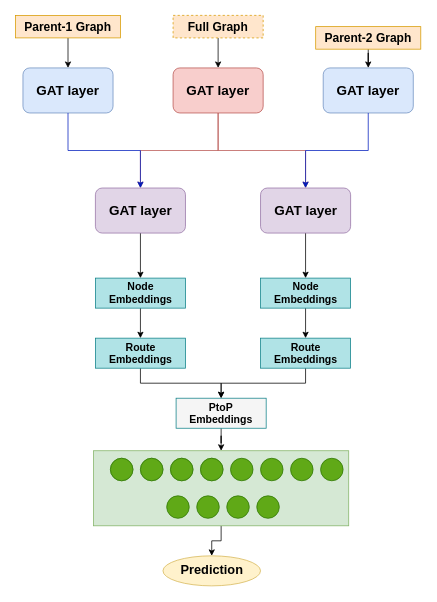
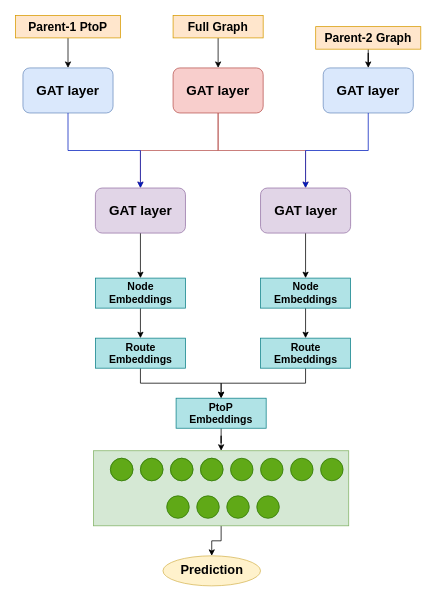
  <mxCell id="0" />
  <mxCell id="1" parent="0" />
  <mxCell id="2" value="&lt;b&gt;&lt;font style=&quot;font-size: 18px;&quot;&gt;GAT layer&lt;/font&gt;&lt;/b&gt;" style="rounded=1;whiteSpace=wrap;html=1;fillColor=#dae8fc;strokeColor=#6c8ebf;" parent="1" vertex="1"><mxGeometry x="30" y="90" width="120" height="60" as="geometry" /></mxCell>
  <mxCell id="3" value="&lt;b&gt;&lt;font style=&quot;font-size: 18px;&quot;&gt;GAT layer&lt;/font&gt;&lt;/b&gt;" style="rounded=1;whiteSpace=wrap;html=1;fillColor=#dae8fc;strokeColor=#6c8ebf;" parent="1" vertex="1"><mxGeometry x="430" y="90" width="120" height="60" as="geometry" /></mxCell>
  <mxCell id="4" style="edgeStyle=orthogonalEdgeStyle;rounded=0;orthogonalLoop=1;jettySize=auto;html=1;" parent="1" source="5" target="2" edge="1"><mxGeometry relative="1" as="geometry" /></mxCell>
- <mxCell id="5" value="&lt;b&gt;&lt;font style=&quot;font-size: 16px;&quot;&gt;Parent-1 Graph&lt;/font&gt;&lt;/b&gt;" style="rounded=0;whiteSpace=wrap;html=1;fillColor=#ffe6cc;strokeColor=#d79b00;" parent="1" vertex="1"><mxGeometry x="20" y="20" width="140" height="30" as="geometry" /></mxCell>
+ <mxCell id="5" value="&lt;b&gt;&lt;font style=&quot;font-size: 16px;&quot;&gt;Parent-1 PtoP&lt;/font&gt;&lt;/b&gt;" style="rounded=0;whiteSpace=wrap;html=1;fillColor=#ffe6cc;strokeColor=#d79b00;" parent="1" vertex="1"><mxGeometry x="20" y="20" width="140" height="30" as="geometry" /></mxCell>
  <mxCell id="6" style="edgeStyle=orthogonalEdgeStyle;rounded=0;orthogonalLoop=1;jettySize=auto;html=1;entryX=0.5;entryY=0;entryDx=0;entryDy=0;" parent="1" source="8" target="10" edge="1"><mxGeometry relative="1" as="geometry" /></mxCell>
  <mxCell id="7" style="edgeStyle=orthogonalEdgeStyle;rounded=0;orthogonalLoop=1;jettySize=auto;html=1;fillColor=#f8cecc;strokeColor=#b85450;entryX=0.5;entryY=0;entryDx=0;entryDy=0;" parent="1" source="10" target="49" edge="1"><mxGeometry relative="1" as="geometry" /></mxCell>
- <mxCell id="8" value="&lt;span style=&quot;font-size: 16px;&quot;&gt;&lt;b&gt;Full Graph&lt;/b&gt;&lt;/span&gt;" style="rounded=0;whiteSpace=wrap;html=1;fillColor=#ffe6cc;strokeColor=#d79b00;dashed=1;" parent="1" vertex="1"><mxGeometry x="230" y="20" width="120" height="30" as="geometry" /></mxCell>
+ <mxCell id="8" value="&lt;span style=&quot;font-size: 16px;&quot;&gt;&lt;b&gt;Full Graph&lt;/b&gt;&lt;/span&gt;" style="rounded=0;whiteSpace=wrap;html=1;fillColor=#ffe6cc;strokeColor=#d79b00;" parent="1" vertex="1"><mxGeometry x="230" y="20" width="120" height="30" as="geometry" /></mxCell>
  <mxCell id="9" style="edgeStyle=orthogonalEdgeStyle;rounded=0;orthogonalLoop=1;jettySize=auto;html=1;fillColor=#f8cecc;strokeColor=#b85450;entryX=0.5;entryY=0;entryDx=0;entryDy=0;" parent="1" source="10" target="51" edge="1"><mxGeometry relative="1" as="geometry" /></mxCell>
  <mxCell id="10" value="&lt;b&gt;&lt;font style=&quot;font-size: 18px;&quot;&gt;GAT layer&lt;/font&gt;&lt;/b&gt;" style="rounded=1;whiteSpace=wrap;html=1;fillColor=#f8cecc;strokeColor=#b85450;" parent="1" vertex="1"><mxGeometry x="230" y="90" width="120" height="60" as="geometry" /></mxCell>
  <mxCell id="11" style="edgeStyle=orthogonalEdgeStyle;rounded=0;orthogonalLoop=1;jettySize=auto;html=1;entryX=0.5;entryY=0;entryDx=0;entryDy=0;" parent="1" source="12" target="16" edge="1"><mxGeometry relative="1" as="geometry" /></mxCell>
  <mxCell id="12" value="&lt;b&gt;&lt;font style=&quot;font-size: 14px;&quot;&gt;Node Embeddings&lt;/font&gt;&lt;/b&gt;" style="rounded=0;whiteSpace=wrap;html=1;fillColor=#b0e3e6;strokeColor=#0e8088;" parent="1" vertex="1"><mxGeometry x="126.5" y="370" width="120" height="40" as="geometry" /></mxCell>
  <mxCell id="13" style="edgeStyle=orthogonalEdgeStyle;rounded=0;orthogonalLoop=1;jettySize=auto;html=1;entryX=0.5;entryY=0;entryDx=0;entryDy=0;" parent="1" source="14" target="18" edge="1"><mxGeometry relative="1" as="geometry" /></mxCell>
  <mxCell id="14" value="&lt;b&gt;&lt;font style=&quot;font-size: 14px;&quot;&gt;Node Embeddings&lt;/font&gt;&lt;/b&gt;" style="rounded=0;whiteSpace=wrap;html=1;fillColor=#b0e3e6;strokeColor=#0e8088;" parent="1" vertex="1"><mxGeometry x="346.5" y="370" width="120" height="40" as="geometry" /></mxCell>
  <mxCell id="15" style="edgeStyle=orthogonalEdgeStyle;rounded=0;orthogonalLoop=1;jettySize=auto;html=1;entryX=0.5;entryY=0;entryDx=0;entryDy=0;" parent="1" source="16" target="20" edge="1"><mxGeometry relative="1" as="geometry" /></mxCell>
  <mxCell id="16" value="&lt;b&gt;&lt;font style=&quot;font-size: 14px;&quot;&gt;Route Embeddings&lt;/font&gt;&lt;/b&gt;" style="rounded=0;whiteSpace=wrap;html=1;fillColor=#b0e3e6;strokeColor=#0e8088;" parent="1" vertex="1"><mxGeometry x="126.5" y="450" width="120" height="40" as="geometry" /></mxCell>
  <mxCell id="17" style="edgeStyle=orthogonalEdgeStyle;rounded=0;orthogonalLoop=1;jettySize=auto;html=1;entryX=0.5;entryY=0;entryDx=0;entryDy=0;" parent="1" source="18" target="20" edge="1"><mxGeometry relative="1" as="geometry" /></mxCell>
  <mxCell id="18" value="&lt;b&gt;&lt;font style=&quot;font-size: 14px;&quot;&gt;Route Embeddings&lt;/font&gt;&lt;/b&gt;" style="rounded=0;whiteSpace=wrap;html=1;fillColor=#b0e3e6;strokeColor=#0e8088;" parent="1" vertex="1"><mxGeometry x="346.5" y="450" width="120" height="40" as="geometry" /></mxCell>
  <mxCell id="19" style="edgeStyle=orthogonalEdgeStyle;rounded=0;orthogonalLoop=1;jettySize=auto;html=1;" parent="1" source="20" target="22" edge="1"><mxGeometry relative="1" as="geometry" /></mxCell>
- <mxCell id="20" value="&lt;b&gt;&lt;font style=&quot;font-size: 14px;&quot;&gt;PtoP Embeddings&lt;/font&gt;&lt;/b&gt;" style="rounded=0;whiteSpace=wrap;html=1;fillColor=#f5f5f5;strokeColor=#0e8088;" parent="1" vertex="1"><mxGeometry x="234" y="530" width="120" height="40" as="geometry" /></mxCell>
+ <mxCell id="20" value="&lt;b&gt;&lt;font style=&quot;font-size: 14px;&quot;&gt;PtoP Embeddings&lt;/font&gt;&lt;/b&gt;" style="rounded=0;whiteSpace=wrap;html=1;fillColor=#b0e3e6;strokeColor=#0e8088;" parent="1" vertex="1"><mxGeometry x="234" y="530" width="120" height="40" as="geometry" /></mxCell>
  <mxCell id="21" style="edgeStyle=orthogonalEdgeStyle;rounded=0;orthogonalLoop=1;jettySize=auto;html=1;entryX=0.5;entryY=0;entryDx=0;entryDy=0;" parent="1" source="22" target="43" edge="1"><mxGeometry relative="1" as="geometry" /></mxCell>
  <mxCell id="22" value="" style="rounded=0;whiteSpace=wrap;html=1;fillColor=#d5e8d4;strokeColor=#82b366;" parent="1" vertex="1"><mxGeometry x="124" y="600" width="340" height="100" as="geometry" /></mxCell>
  <mxCell id="23" value="" style="ellipse;whiteSpace=wrap;html=1;aspect=fixed;fillColor=#d5e8d4;strokeColor=#82b366;" parent="1" vertex="1"><mxGeometry x="146.5" y="610" width="30" height="30" as="geometry" /></mxCell>
  <mxCell id="24" value="" style="ellipse;whiteSpace=wrap;html=1;aspect=fixed;fillColor=#d5e8d4;strokeColor=#82b366;" parent="1" vertex="1"><mxGeometry x="186.5" y="610" width="30" height="30" as="geometry" /></mxCell>
  <mxCell id="25" value="" style="ellipse;whiteSpace=wrap;html=1;aspect=fixed;fillColor=#d5e8d4;strokeColor=#82b366;" parent="1" vertex="1"><mxGeometry x="226.5" y="610" width="30" height="30" as="geometry" /></mxCell>
  <mxCell id="26" value="" style="ellipse;whiteSpace=wrap;html=1;aspect=fixed;fillColor=#d5e8d4;strokeColor=#82b366;" parent="1" vertex="1"><mxGeometry x="266.5" y="610" width="30" height="30" as="geometry" /></mxCell>
  <mxCell id="27" value="" style="ellipse;whiteSpace=wrap;html=1;aspect=fixed;fillColor=#60a917;strokeColor=#2D7600;fontColor=#ffffff;" parent="1" vertex="1"><mxGeometry x="306.5" y="610" width="30" height="30" as="geometry" /></mxCell>
  <mxCell id="28" value="" style="ellipse;whiteSpace=wrap;html=1;aspect=fixed;fillColor=#60a917;strokeColor=#2D7600;fontColor=#ffffff;" parent="1" vertex="1"><mxGeometry x="346.5" y="610" width="30" height="30" as="geometry" /></mxCell>
  <mxCell id="29" value="" style="ellipse;whiteSpace=wrap;html=1;aspect=fixed;fillColor=#60a917;strokeColor=#2D7600;fontColor=#ffffff;" parent="1" vertex="1"><mxGeometry x="386.5" y="610" width="30" height="30" as="geometry" /></mxCell>
  <mxCell id="30" value="" style="ellipse;whiteSpace=wrap;html=1;aspect=fixed;fillColor=#60a917;strokeColor=#2D7600;fontColor=#ffffff;" parent="1" vertex="1"><mxGeometry x="426.5" y="610" width="30" height="30" as="geometry" /></mxCell>
  <mxCell id="31" value="" style="ellipse;whiteSpace=wrap;html=1;aspect=fixed;fillColor=#60a917;strokeColor=#2D7600;fontColor=#ffffff;" parent="1" vertex="1"><mxGeometry x="221.5" y="660" width="30" height="30" as="geometry" /></mxCell>
  <mxCell id="32" value="" style="ellipse;whiteSpace=wrap;html=1;aspect=fixed;fillColor=#60a917;strokeColor=#2D7600;fontColor=#ffffff;" parent="1" vertex="1"><mxGeometry x="261.5" y="660" width="30" height="30" as="geometry" /></mxCell>
  <mxCell id="33" value="" style="ellipse;whiteSpace=wrap;html=1;aspect=fixed;fillColor=#60a917;strokeColor=#2D7600;fontColor=#ffffff;" parent="1" vertex="1"><mxGeometry x="301.5" y="660" width="30" height="30" as="geometry" /></mxCell>
  <mxCell id="34" value="" style="ellipse;whiteSpace=wrap;html=1;aspect=fixed;fillColor=#60a917;strokeColor=#2D7600;fontColor=#ffffff;" parent="1" vertex="1"><mxGeometry x="341.5" y="660" width="30" height="30" as="geometry" /></mxCell>
  <mxCell id="35" value="" style="ellipse;whiteSpace=wrap;html=1;aspect=fixed;fillColor=#d5e8d4;strokeColor=#82b366;" parent="1" vertex="1"><mxGeometry x="146.5" y="610" width="30" height="30" as="geometry" /></mxCell>
  <mxCell id="36" value="" style="ellipse;whiteSpace=wrap;html=1;aspect=fixed;fillColor=#d5e8d4;strokeColor=#82b366;" parent="1" vertex="1"><mxGeometry x="186.5" y="610" width="30" height="30" as="geometry" /></mxCell>
  <mxCell id="37" value="" style="ellipse;whiteSpace=wrap;html=1;aspect=fixed;fillColor=#d5e8d4;strokeColor=#82b366;" parent="1" vertex="1"><mxGeometry x="226.5" y="610" width="30" height="30" as="geometry" /></mxCell>
  <mxCell id="38" value="" style="ellipse;whiteSpace=wrap;html=1;aspect=fixed;fillColor=#d5e8d4;strokeColor=#82b366;" parent="1" vertex="1"><mxGeometry x="266.5" y="610" width="30" height="30" as="geometry" /></mxCell>
  <mxCell id="39" value="" style="ellipse;whiteSpace=wrap;html=1;aspect=fixed;fillColor=#60a917;strokeColor=#2D7600;fontColor=#ffffff;" parent="1" vertex="1"><mxGeometry x="146.5" y="610" width="30" height="30" as="geometry" /></mxCell>
  <mxCell id="40" value="" style="ellipse;whiteSpace=wrap;html=1;aspect=fixed;fillColor=#60a917;strokeColor=#2D7600;fontColor=#ffffff;" parent="1" vertex="1"><mxGeometry x="186.5" y="610" width="30" height="30" as="geometry" /></mxCell>
  <mxCell id="41" value="" style="ellipse;whiteSpace=wrap;html=1;aspect=fixed;fillColor=#60a917;strokeColor=#2D7600;fontColor=#ffffff;" parent="1" vertex="1"><mxGeometry x="226.5" y="610" width="30" height="30" as="geometry" /></mxCell>
  <mxCell id="42" value="" style="ellipse;whiteSpace=wrap;html=1;aspect=fixed;fillColor=#60a917;strokeColor=#2D7600;fontColor=#ffffff;" parent="1" vertex="1"><mxGeometry x="266.5" y="610" width="30" height="30" as="geometry" /></mxCell>
  <mxCell id="43" value="&lt;b&gt;&lt;font style=&quot;font-size: 17px;&quot;&gt;Prediction&lt;/font&gt;&lt;/b&gt;" style="ellipse;whiteSpace=wrap;html=1;fillColor=#fff2cc;strokeColor=#d6b656;" parent="1" vertex="1"><mxGeometry x="216.5" y="740" width="130" height="40" as="geometry" /></mxCell>
  <mxCell id="44" style="edgeStyle=orthogonalEdgeStyle;rounded=0;orthogonalLoop=1;jettySize=auto;html=1;fillColor=#0050ef;strokeColor=#000000;" parent="1" source="49" target="12" edge="1"><mxGeometry relative="1" as="geometry" /></mxCell>
  <mxCell id="45" style="edgeStyle=orthogonalEdgeStyle;rounded=0;orthogonalLoop=1;jettySize=auto;html=1;entryX=0.5;entryY=0;entryDx=0;entryDy=0;fillColor=#0050ef;strokeColor=#000000;" parent="1" source="51" target="14" edge="1"><mxGeometry relative="1" as="geometry" /></mxCell>
  <mxCell id="46" style="edgeStyle=orthogonalEdgeStyle;rounded=0;orthogonalLoop=1;jettySize=auto;html=1;entryX=0.5;entryY=0;entryDx=0;entryDy=0;" parent="1" source="47" target="3" edge="1"><mxGeometry relative="1" as="geometry" /></mxCell>
  <mxCell id="47" value="&lt;b&gt;&lt;font style=&quot;font-size: 16px;&quot;&gt;Parent-2 Graph&lt;/font&gt;&lt;/b&gt;" style="rounded=0;whiteSpace=wrap;html=1;fillColor=#ffe6cc;strokeColor=#d79b00;" parent="1" vertex="1"><mxGeometry x="420" y="35" width="140" height="30" as="geometry" /></mxCell>
  <mxCell id="48" value="" style="edgeStyle=orthogonalEdgeStyle;rounded=0;orthogonalLoop=1;jettySize=auto;html=1;fillColor=#0050ef;strokeColor=#001DBC;" edge="1" parent="1" source="2" target="49"><mxGeometry relative="1" as="geometry"><mxPoint x="90" y="150" as="sourcePoint" /><mxPoint x="187" y="370" as="targetPoint" /></mxGeometry></mxCell>
  <mxCell id="49" value="&lt;b&gt;&lt;font style=&quot;font-size: 18px;&quot;&gt;GAT layer&lt;/font&gt;&lt;/b&gt;" style="rounded=1;whiteSpace=wrap;html=1;fillColor=#e1d5e7;strokeColor=#9673a6;" vertex="1" parent="1"><mxGeometry x="126.5" y="250" width="120" height="60" as="geometry" /></mxCell>
  <mxCell id="50" value="" style="edgeStyle=orthogonalEdgeStyle;rounded=0;orthogonalLoop=1;jettySize=auto;html=1;entryX=0.5;entryY=0;entryDx=0;entryDy=0;fillColor=#0050ef;strokeColor=#001DBC;" edge="1" parent="1" source="3" target="51"><mxGeometry relative="1" as="geometry"><mxPoint x="490" y="150" as="sourcePoint" /><mxPoint x="407" y="370" as="targetPoint" /></mxGeometry></mxCell>
  <mxCell id="51" value="&lt;b&gt;&lt;font style=&quot;font-size: 18px;&quot;&gt;GAT layer&lt;/font&gt;&lt;/b&gt;" style="rounded=1;whiteSpace=wrap;html=1;fillColor=#e1d5e7;strokeColor=#9673a6;" vertex="1" parent="1"><mxGeometry x="346.5" y="250" width="120" height="60" as="geometry" /></mxCell>
